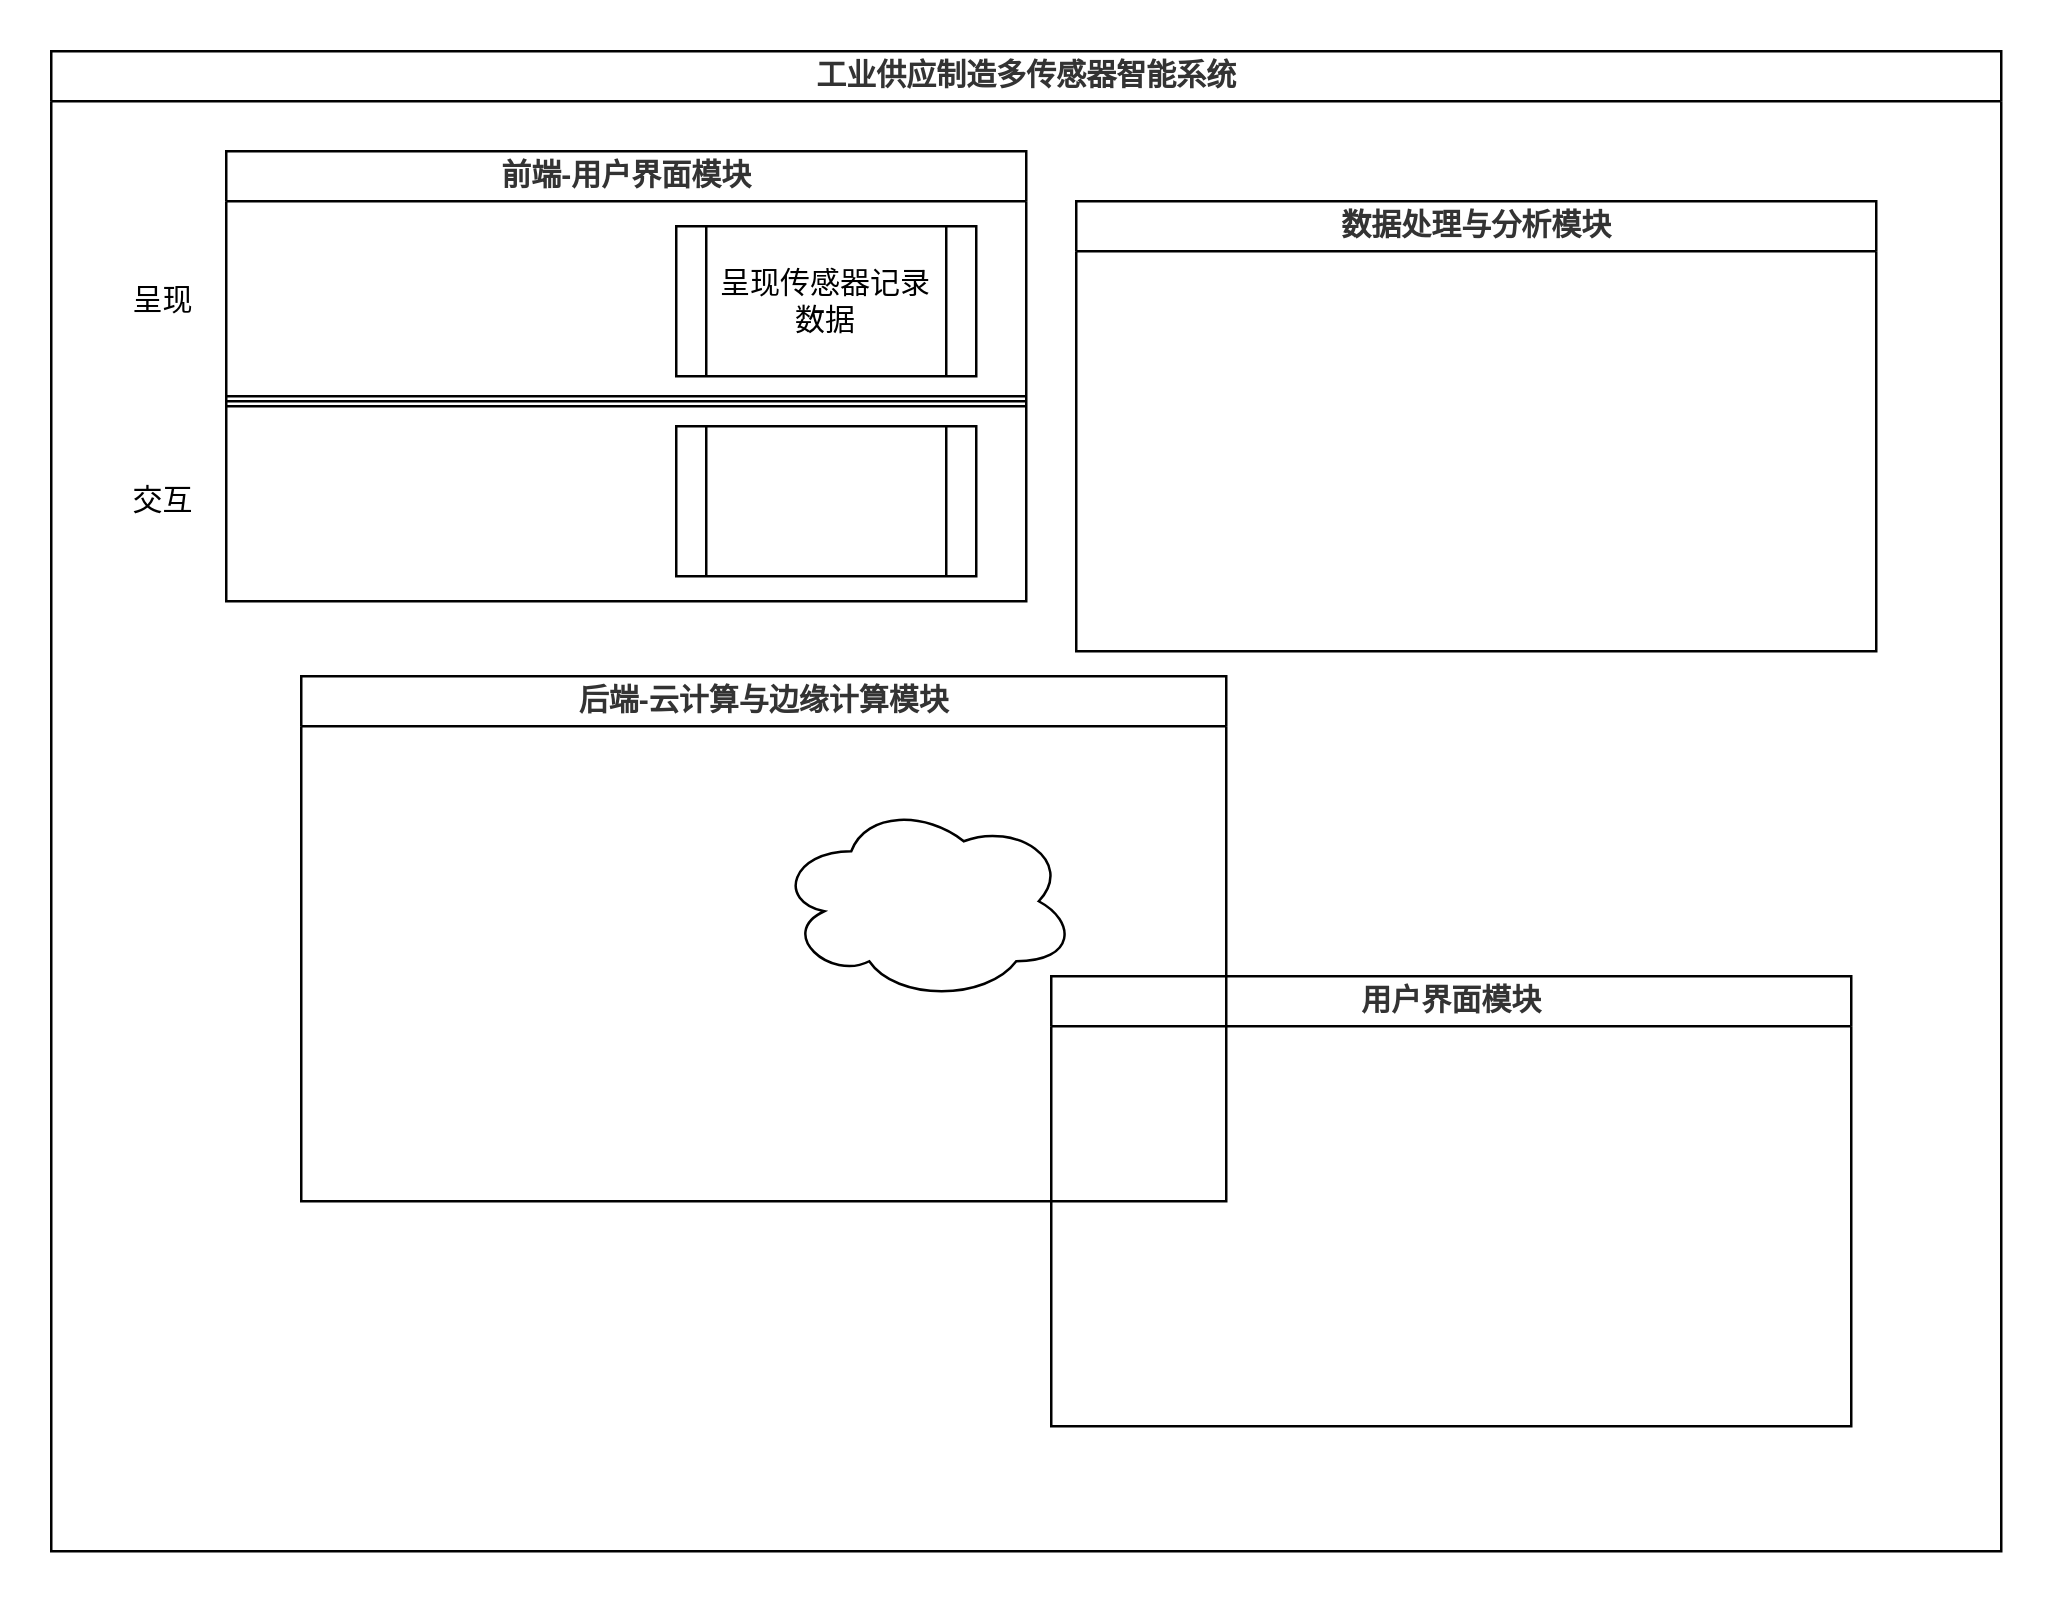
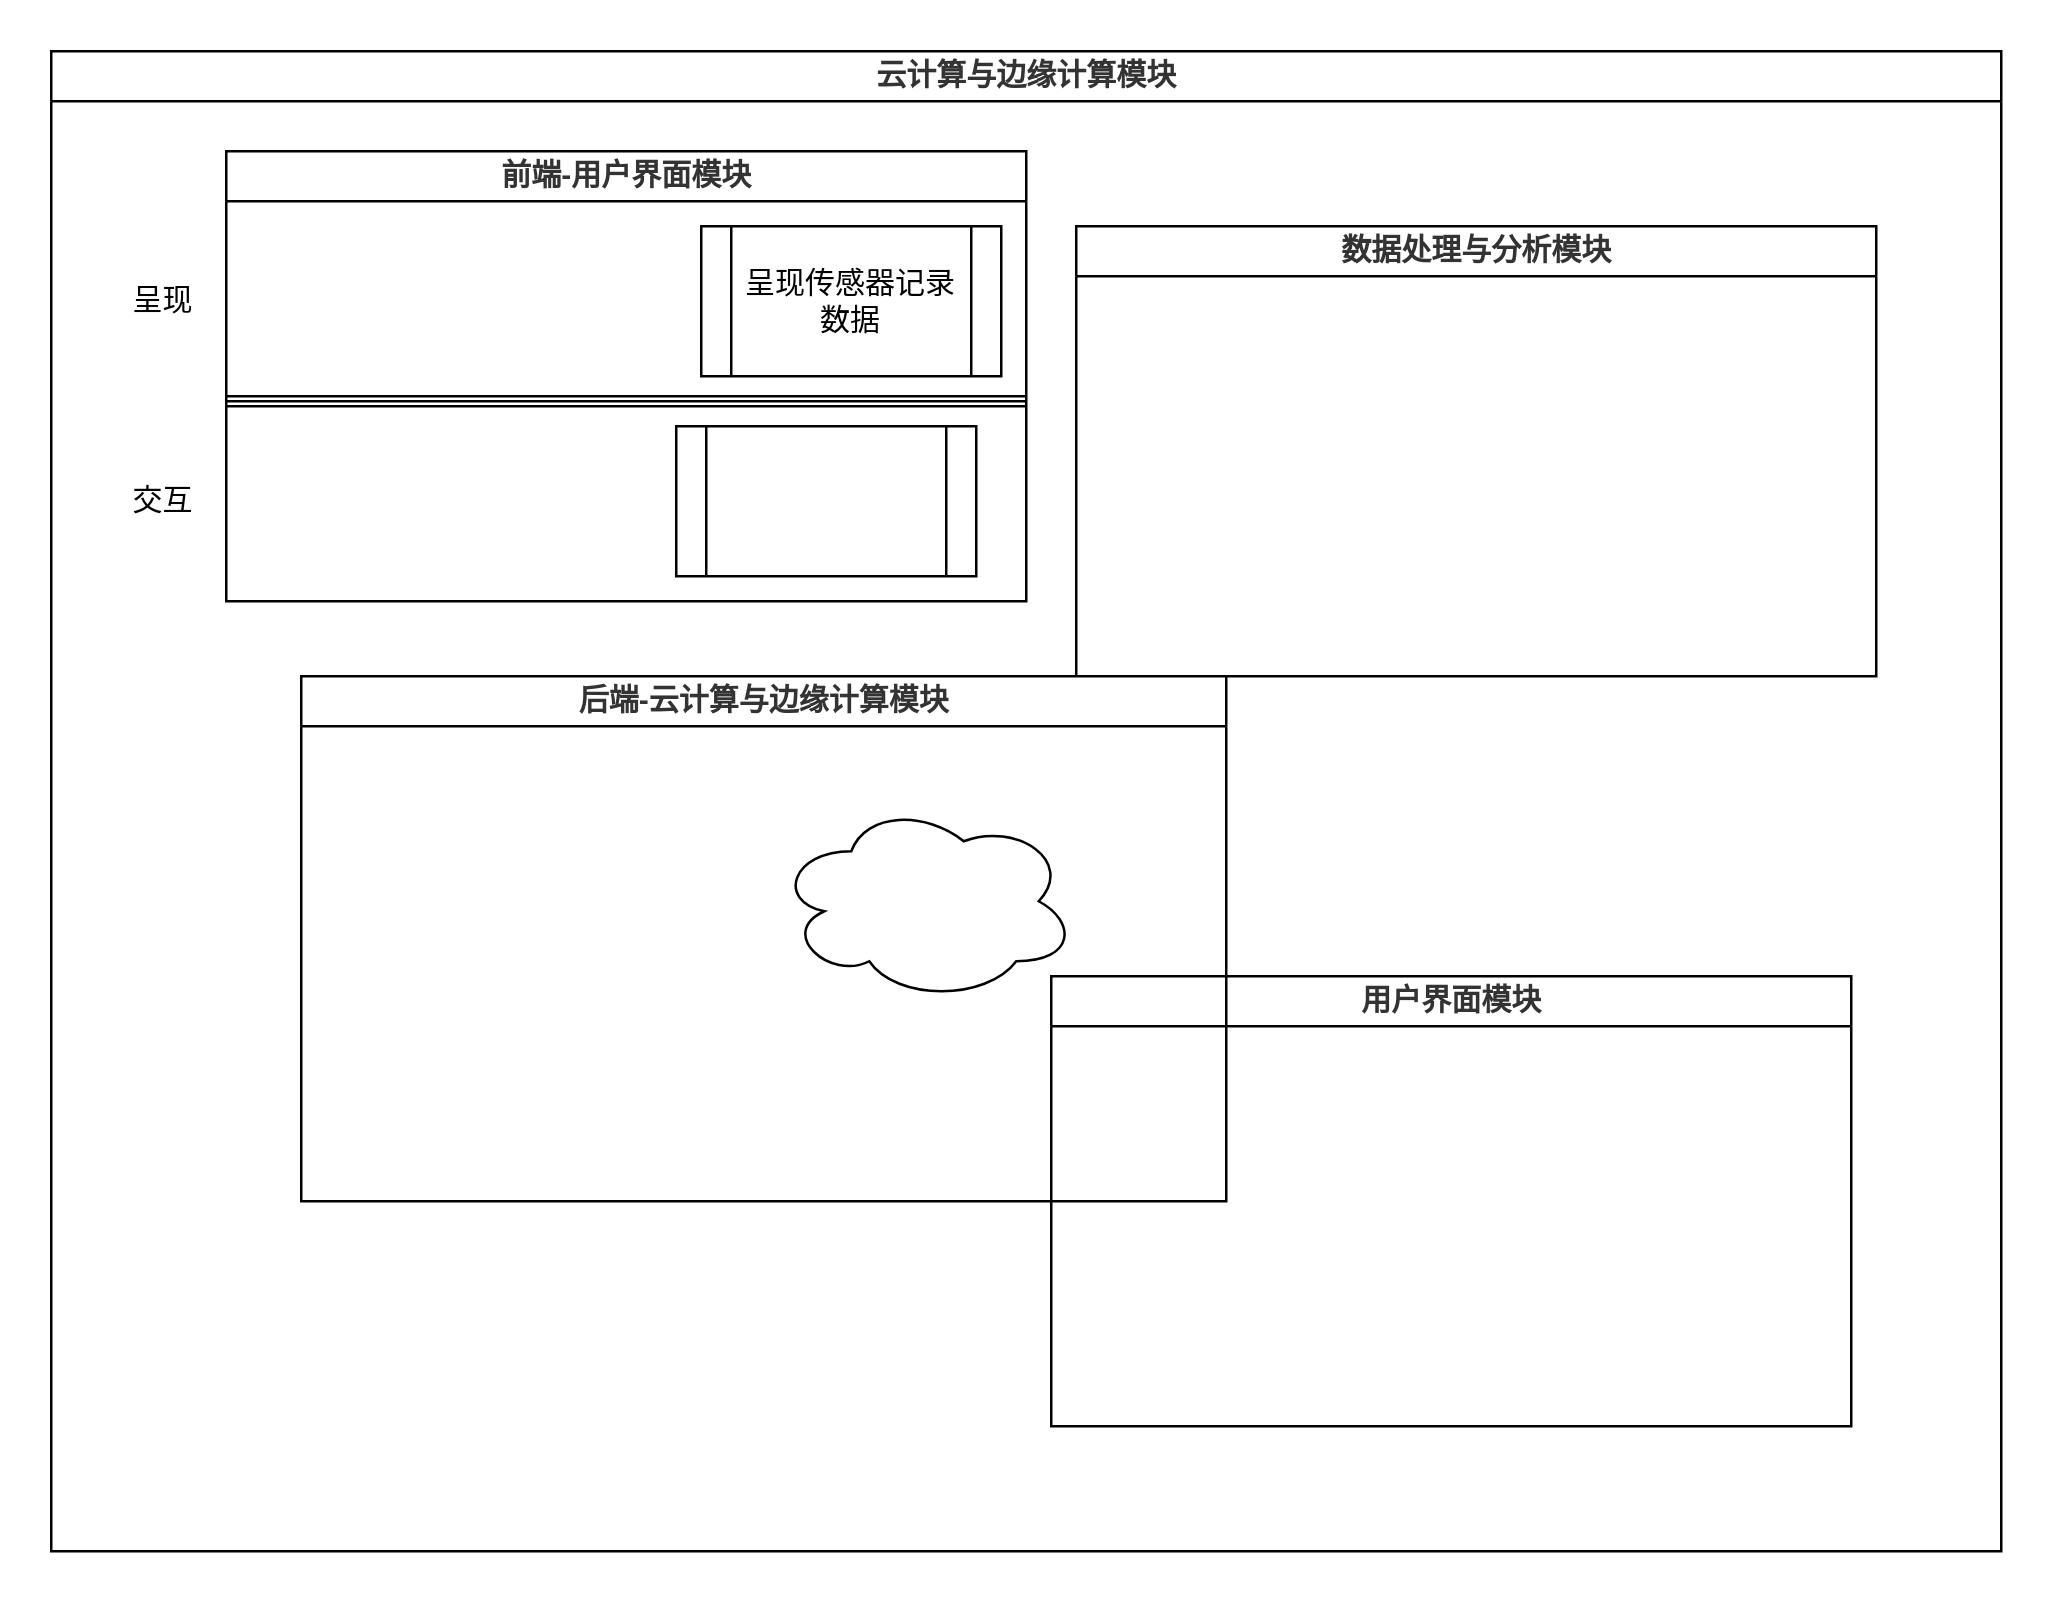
  <mxCell id="0" />
  <mxCell id="1" parent="0" />
- <mxCell id="2" value="&lt;h1 style=&quot;box-sizing: border-box; break-inside: avoid; orphans: 4; font-size: var(--title-font-size); margin-top: 1rem; margin-bottom: 1rem; position: relative; font-weight: var(--strong-weight); font-family: var(--heading-Latin-font), var(--title-Chinese-font), serif; column-span: all; counter-reset: h2 0; color: rgb(51, 51, 51); break-after: avoid !important;&quot; class=&quot;md-end-block md-heading md-focus&quot;&gt;工业供应制造多传感器智能系统&lt;/h1&gt;" style="swimlane;html=1;startSize=20;horizontal=1;containerType=tree;glass=0;" parent="1" vertex="1"><mxGeometry x="20" y="20" width="780" height="600" as="geometry"><mxRectangle x="50" y="90" width="90" height="30" as="alternateBounds" /></mxGeometry></mxCell>
+ <mxCell id="2" value="&lt;h1 style=&quot;box-sizing: border-box; break-inside: avoid; orphans: 4; font-size: var(--title-font-size); margin-top: 1rem; margin-bottom: 1rem; position: relative; font-weight: var(--strong-weight); font-family: var(--heading-Latin-font), var(--title-Chinese-font), serif; column-span: all; counter-reset: h2 0; color: rgb(51, 51, 51); break-after: avoid !important;&quot; class=&quot;md-end-block md-heading md-focus&quot;&gt;云计算与边缘计算模块&lt;/h1&gt;" style="swimlane;html=1;startSize=20;horizontal=1;containerType=tree;glass=0;" parent="1" vertex="1"><mxGeometry x="20" y="20" width="780" height="600" as="geometry"><mxRectangle x="50" y="90" width="90" height="30" as="alternateBounds" /></mxGeometry></mxCell>
  <mxCell id="3" value="&lt;h1 style=&quot;box-sizing: border-box; break-inside: avoid; orphans: 4; font-size: var(--title-font-size); margin-top: 1rem; margin-bottom: 1rem; position: relative; font-weight: var(--strong-weight); font-family: var(--heading-Latin-font), var(--title-Chinese-font), serif; column-span: all; counter-reset: h2 0; color: rgb(51, 51, 51); break-after: avoid !important;&quot; class=&quot;md-end-block md-heading md-focus&quot;&gt;用户界面模块&lt;br&gt;&lt;/h1&gt;" style="swimlane;html=1;startSize=20;horizontal=1;containerType=tree;glass=0;" parent="2" vertex="1"><mxGeometry x="400" y="370" width="320" height="180" as="geometry"><mxRectangle x="50" y="90" width="90" height="30" as="alternateBounds" /></mxGeometry></mxCell>
- <mxCell id="4" value="&lt;h1 style=&quot;box-sizing: border-box; break-inside: avoid; orphans: 4; font-size: var(--title-font-size); margin-top: 1rem; margin-bottom: 1rem; position: relative; font-weight: var(--strong-weight); font-family: var(--heading-Latin-font), var(--title-Chinese-font), serif; column-span: all; counter-reset: h2 0; color: rgb(51, 51, 51); break-after: avoid !important;&quot; class=&quot;md-end-block md-heading md-focus&quot;&gt;数据处理与分析模块&lt;br&gt;&lt;/h1&gt;" style="swimlane;html=1;startSize=20;horizontal=1;containerType=tree;glass=0;" parent="2" vertex="1"><mxGeometry x="410" y="60" width="320" height="180" as="geometry"><mxRectangle x="50" y="90" width="90" height="30" as="alternateBounds" /></mxGeometry></mxCell>
+ <mxCell id="4" value="&lt;h1 style=&quot;box-sizing: border-box; break-inside: avoid; orphans: 4; font-size: var(--title-font-size); margin-top: 1rem; margin-bottom: 1rem; position: relative; font-weight: var(--strong-weight); font-family: var(--heading-Latin-font), var(--title-Chinese-font), serif; column-span: all; counter-reset: h2 0; color: rgb(51, 51, 51); break-after: avoid !important;&quot; class=&quot;md-end-block md-heading md-focus&quot;&gt;数据处理与分析模块&lt;br&gt;&lt;/h1&gt;" style="swimlane;html=1;startSize=20;horizontal=1;containerType=tree;glass=0;" parent="2" vertex="1"><mxGeometry x="410" y="70" width="320" height="180" as="geometry"><mxRectangle x="50" y="90" width="90" height="30" as="alternateBounds" /></mxGeometry></mxCell>
  <mxCell id="5" value="&lt;h1 style=&quot;box-sizing: border-box; break-inside: avoid; orphans: 4; font-size: var(--title-font-size); margin-top: 1rem; margin-bottom: 1rem; position: relative; font-weight: var(--strong-weight); font-family: var(--heading-Latin-font), var(--title-Chinese-font), serif; column-span: all; counter-reset: h2 0; color: rgb(51, 51, 51); break-after: avoid !important;&quot; class=&quot;md-end-block md-heading md-focus&quot;&gt;后端-云计算与边缘计算模块&lt;br&gt;&lt;/h1&gt;" style="swimlane;html=1;startSize=20;horizontal=1;containerType=tree;glass=0;" parent="2" vertex="1"><mxGeometry x="100" y="250" width="370" height="210" as="geometry"><mxRectangle x="50" y="90" width="90" height="30" as="alternateBounds" /></mxGeometry></mxCell>
  <mxCell id="6" value="" style="ellipse;shape=cloud;whiteSpace=wrap;html=1;" parent="5" vertex="1"><mxGeometry x="190" y="50" width="120" height="80" as="geometry" /></mxCell>
  <mxCell id="7" value="&lt;h1 style=&quot;box-sizing: border-box; break-inside: avoid; orphans: 4; font-size: var(--title-font-size); margin-top: 1rem; margin-bottom: 1rem; position: relative; font-weight: var(--strong-weight); font-family: var(--heading-Latin-font), var(--title-Chinese-font), serif; column-span: all; counter-reset: h2 0; color: rgb(51, 51, 51); break-after: avoid !important;&quot; class=&quot;md-end-block md-heading md-focus&quot;&gt;前端-用户界面模块&lt;br&gt;&lt;/h1&gt;" style="swimlane;html=1;startSize=20;horizontal=1;containerType=tree;glass=0;" vertex="1" parent="2"><mxGeometry x="70" y="40" width="320" height="180" as="geometry"><mxRectangle x="50" y="90" width="90" height="30" as="alternateBounds" /></mxGeometry></mxCell>
- <mxCell id="8" value="呈现传感器记录数据" style="shape=process;whiteSpace=wrap;html=1;backgroundOutline=1;" vertex="1" parent="7"><mxGeometry x="180" y="30" width="120" height="60" as="geometry" /></mxCell>
+ <mxCell id="8" value="呈现传感器记录数据" style="shape=process;whiteSpace=wrap;html=1;backgroundOutline=1;" vertex="1" parent="7"><mxGeometry x="190" y="30" width="120" height="60" as="geometry" /></mxCell>
  <mxCell id="9" value="" style="shape=process;whiteSpace=wrap;html=1;backgroundOutline=1;" vertex="1" parent="7"><mxGeometry x="180" y="110" width="120" height="60" as="geometry" /></mxCell>
  <mxCell id="10" value="呈现" style="text;html=1;strokeColor=none;fillColor=none;align=center;verticalAlign=middle;whiteSpace=wrap;rounded=0;" vertex="1" parent="7"><mxGeometry x="-40" y="30" width="30" height="60" as="geometry" /></mxCell>
  <mxCell id="11" value="交互" style="text;html=1;strokeColor=none;fillColor=none;align=center;verticalAlign=middle;whiteSpace=wrap;rounded=0;" vertex="1" parent="2"><mxGeometry x="30" y="150" width="30" height="60" as="geometry" /></mxCell>
  <mxCell id="12" value="" style="endArrow=none;html=1;rounded=0;" edge="1" parent="1"><mxGeometry width="50" height="50" relative="1" as="geometry"><mxPoint x="90" y="160" as="sourcePoint" /><mxPoint x="410" y="160" as="targetPoint" /></mxGeometry></mxCell>
  <mxCell id="13" value="" style="shape=link;html=1;rounded=0;" edge="1" parent="1"><mxGeometry width="100" relative="1" as="geometry"><mxPoint x="90" y="160" as="sourcePoint" /><mxPoint x="410" y="160" as="targetPoint" /></mxGeometry></mxCell>
